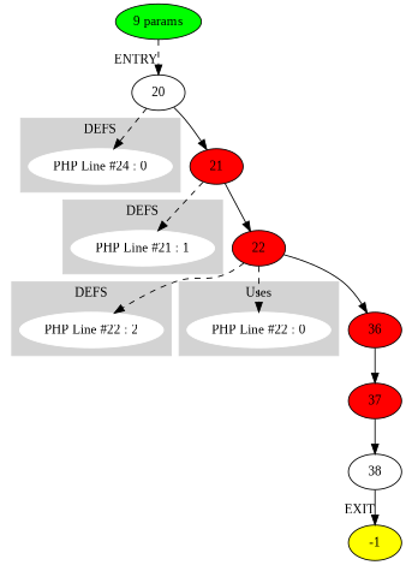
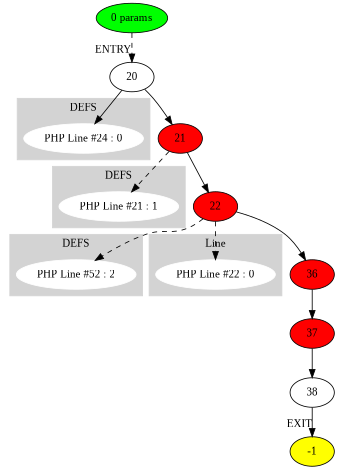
  digraph {
    fontname="Liberation Serif"
    node [fontname="Liberation Serif" style=filled]
    edge [fontname="Liberation Serif"]
    n1 [color=white label="PHP Line #24 : 0"]
    n2 [color=white label="PHP Line #21 : 1"]
-   n3 [color=white label="PHP Line #22 : 2"]
+   n3 [color=white label="PHP Line #52 : 2"]
    n4 [color=white label="PHP Line #22 : 0"]
    n5 [label=20 style=""]
    n6 [fillcolor=red label=21]
    n7 [fillcolor=red label=22]
    n8 [fillcolor=red label=36]
    n9 [fillcolor=red label=37]
    n10 [label=38 style=""]
    -1 [fillcolor=yellow]
-   n12 [fillcolor=green label="9 params"]
+   n12 [fillcolor=green label="0 params"]
    subgraph cluster_1 {
      color=lightgrey
      label=DEFS
      style=filled
      n1
    }
    subgraph cluster_2 {
      color=lightgrey
      label=DEFS
      style=filled
      n2
    }
    subgraph cluster_3 {
      color=lightgrey
      label=DEFS
      style=filled
      n3
    }
    subgraph cluster_4 {
      color=lightgrey
-     label=Uses
+     label=Line
      style=filled
      n4
    }
-   n5 -> n1 [style=dashed]
+   n5 -> n1 [style=solid]
    n5 -> n6
    n6 -> n2 [style=dashed]
    n6 -> n7
    n7 -> n3 [style=dashed]
    n7 -> n4 [style=dashed]
    n7 -> n8
    n8 -> n9
    n9 -> n10
    n10 -> -1 [xlabel=EXIT]
    n12 -> n5 [style=dashed xlabel=ENTRY]
  }
